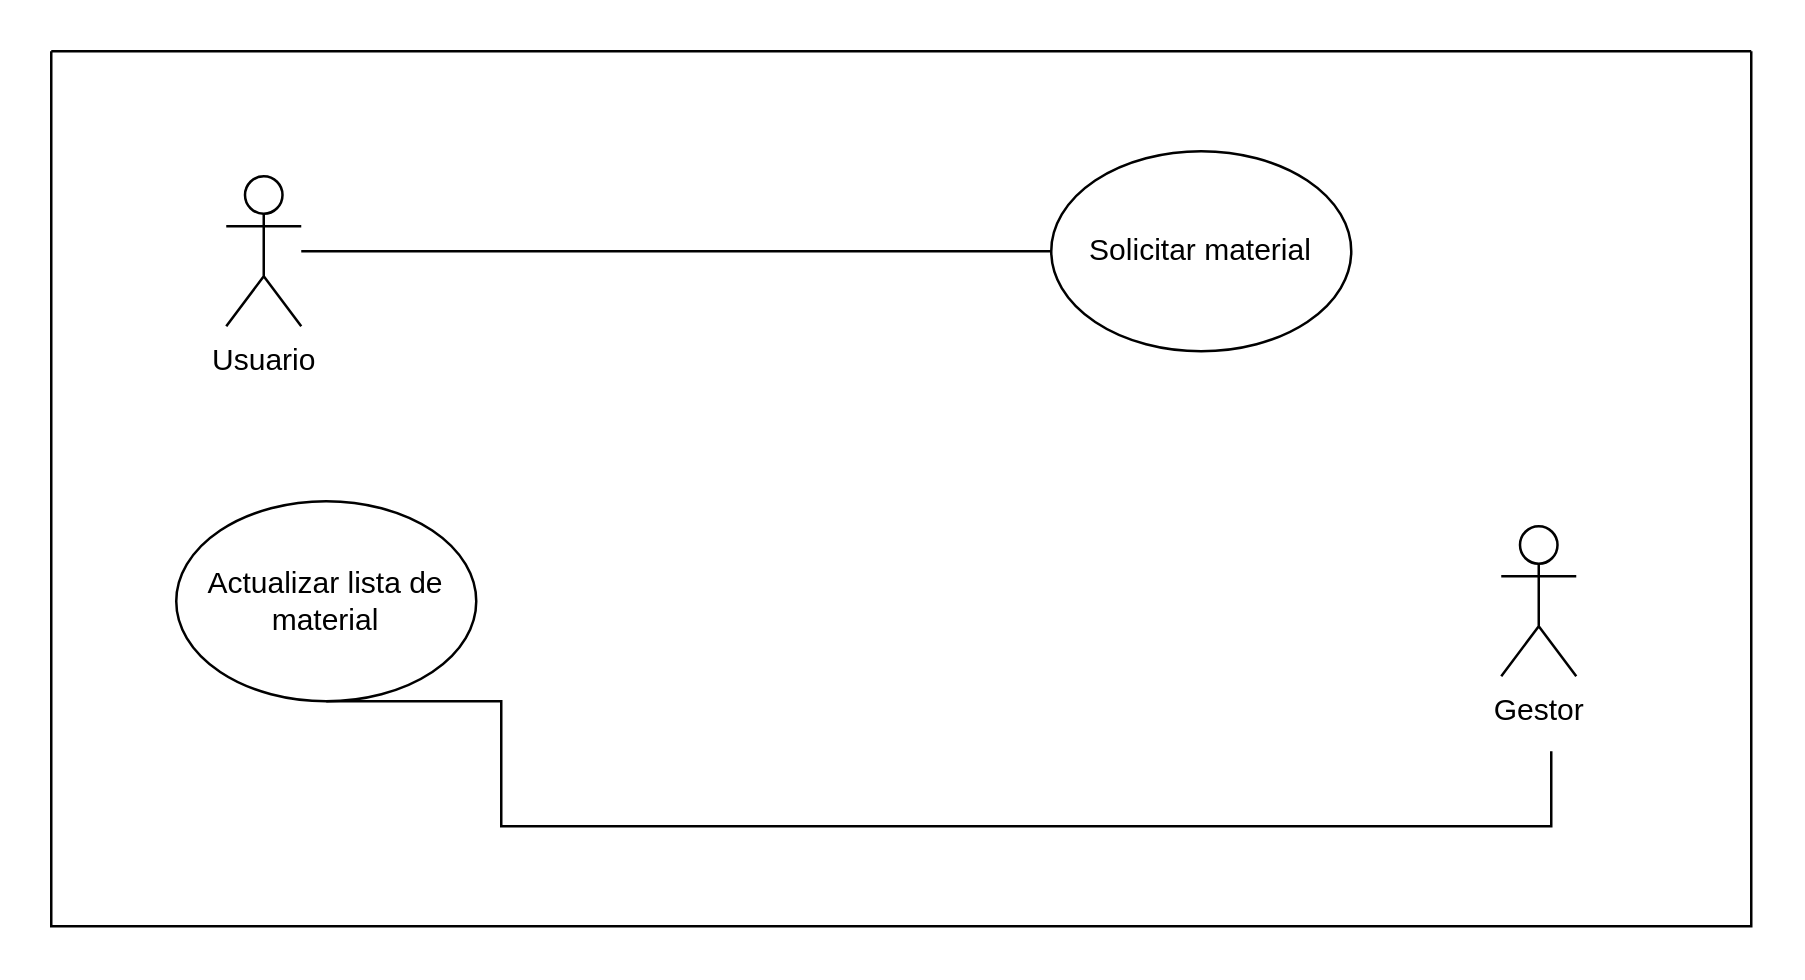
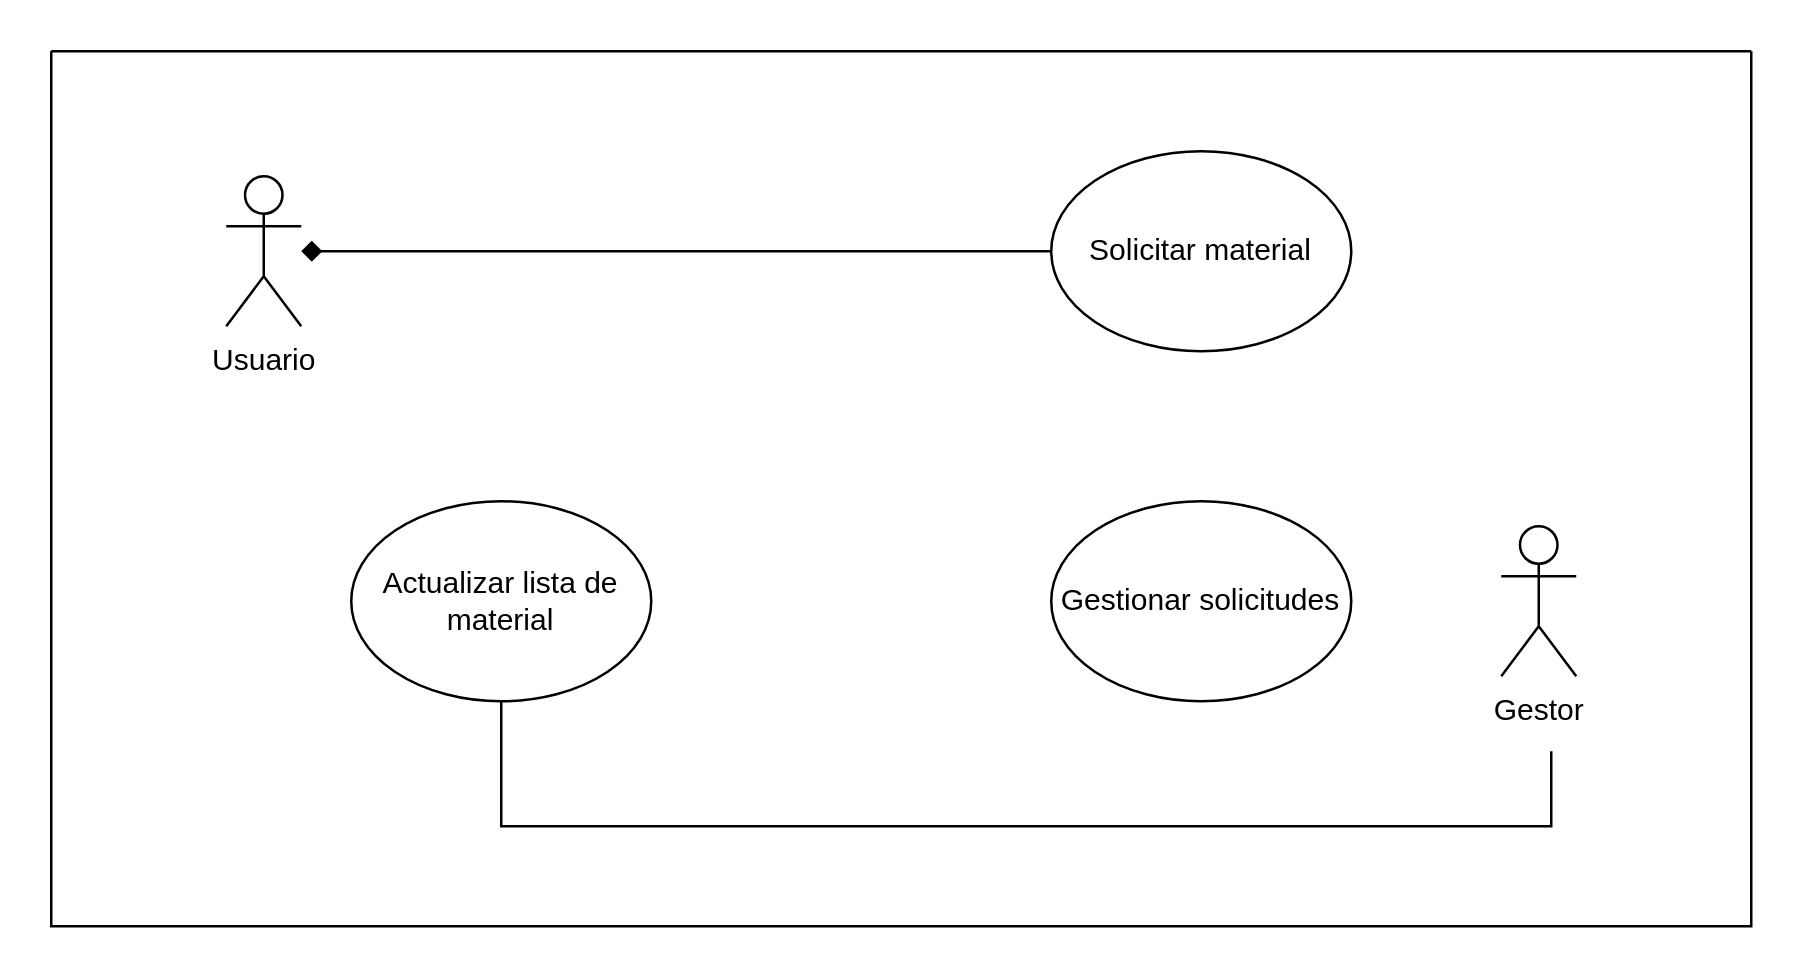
  <mxCell id="0" />
  <mxCell id="1" parent="0" />
  <mxCell id="2" value="" style="swimlane;startSize=0;" vertex="1" parent="1"><mxGeometry x="20" y="20" width="680" height="350" as="geometry" /></mxCell>
  <mxCell id="3" value="Usuario" style="shape=umlActor;verticalLabelPosition=bottom;verticalAlign=top;html=1;outlineConnect=0;" vertex="1" parent="2"><mxGeometry x="70" y="50" width="30" height="60" as="geometry" /></mxCell>
  <mxCell id="4" style="edgeStyle=orthogonalEdgeStyle;rounded=0;orthogonalLoop=1;jettySize=auto;html=1;entryX=0.5;entryY=1;entryDx=0;entryDy=0;endArrow=none;startFill=0;" edge="1" parent="2" target="9"><mxGeometry relative="1" as="geometry"><mxPoint x="600" y="280" as="sourcePoint" /><Array as="points"><mxPoint x="600" y="310" /><mxPoint x="180" y="310" /></Array></mxGeometry></mxCell>
  <mxCell id="5" value="Gestor" style="shape=umlActor;verticalLabelPosition=bottom;verticalAlign=top;html=1;outlineConnect=0;" vertex="1" parent="2"><mxGeometry x="580" y="190" width="30" height="60" as="geometry" /></mxCell>
- <mxCell id="6" style="edgeStyle=orthogonalEdgeStyle;rounded=0;orthogonalLoop=1;jettySize=auto;html=1;endArrow=none;startFill=0;" edge="1" parent="2" source="7" target="3"><mxGeometry relative="1" as="geometry" /></mxCell>
+ <mxCell id="6" style="edgeStyle=orthogonalEdgeStyle;rounded=0;orthogonalLoop=1;jettySize=auto;html=1;endArrow=diamond;startFill=0;" edge="1" parent="2" source="7" target="3"><mxGeometry relative="1" as="geometry" /></mxCell>
  <mxCell id="7" value="Solicitar material" style="ellipse;whiteSpace=wrap;html=1;" vertex="1" parent="2"><mxGeometry x="400" y="40" width="120" height="80" as="geometry" /></mxCell>
- <mxCell id="9" value="Actualizar lista de material" style="ellipse;whiteSpace=wrap;html=1;" vertex="1" parent="2"><mxGeometry x="50" y="180" width="120" height="80" as="geometry" /></mxCell>
+ <mxCell id="8" value="Gestionar solicitudes" style="ellipse;whiteSpace=wrap;html=1;" vertex="1" parent="2"><mxGeometry x="400" y="180" width="120" height="80" as="geometry" /></mxCell>
+ <mxCell id="9" value="Actualizar lista de material" style="ellipse;whiteSpace=wrap;html=1;" vertex="1" parent="2"><mxGeometry x="120" y="180" width="120" height="80" as="geometry" /></mxCell>
